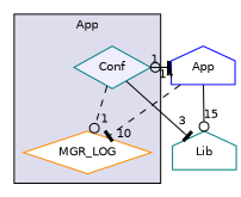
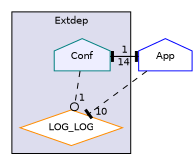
  digraph {
    compound=true
    node [color=teal fillcolor=white fontname=Helvetica fontsize=10 shape=diamond style=filled]
    edge [arrowhead=tee headlabel=1 labeldistance=1.5 labelfontname=Helvetica labelfontsize=10 style=solid]
-   n1 [color=darkorange label=MGR_LOG]
-   n2 [fillcolor="#eeeeff" label=Conf pencolor=black]
+   n1 [color=darkorange label=LOG_LOG]
+   n2 [fillcolor="#eeeeff" label=Conf pencolor=black shape=house]
    n3 [color=blue label=App shape=house]
-   n4 [label=Lib shape=house fillcolor="" style=""]
    subgraph cluster_1 {
      bgcolor="#ddddee"
      fontname=Helvetica
      fontsize=10
-     label=App
+     label=Extdep
      pencolor=black
      n1
      n2
    }
    n2 -> n1 [arrowhead=odot style=dashed]
    n2 -> n3
-   n2 -> n4 [headlabel=3]
    n3 -> n1 [headlabel=10 style=dashed]
-   n3 -> n2 [arrowhead=odot headlabel=14]
-   n3 -> n4 [arrowhead=odot headlabel=15]
+   n3 -> n2 [headlabel=14]
  }
